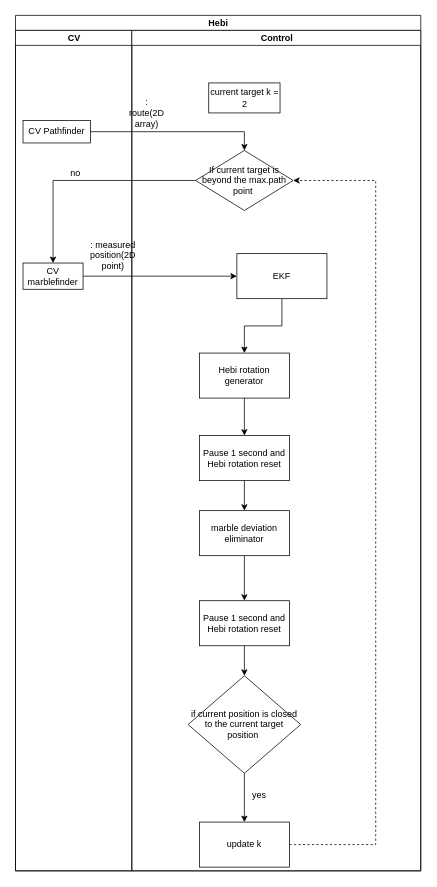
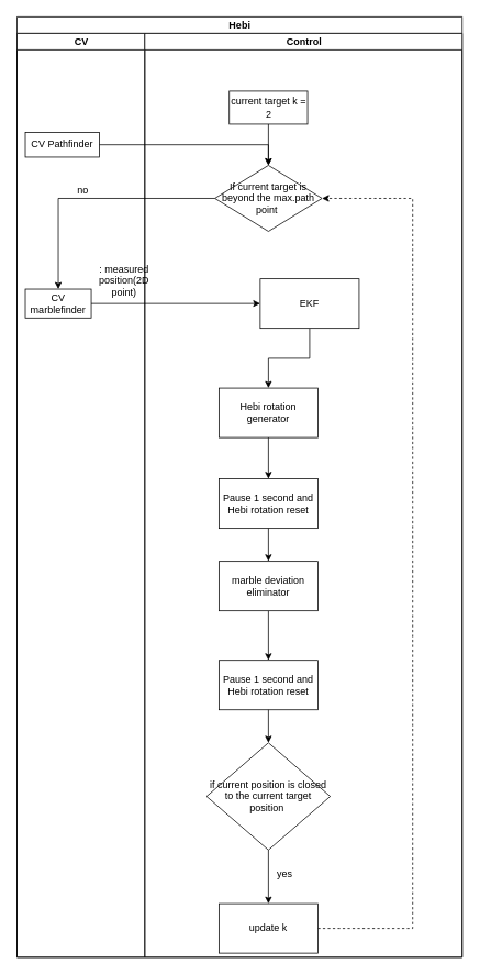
  <mxCell id="0" />
  <mxCell id="1" parent="0" />
  <mxCell id="2" value="Hebi" style="swimlane;html=1;childLayout=stackLayout;resizeParent=1;resizeParentMax=0;startSize=20;" vertex="1" parent="1"><mxGeometry x="20" y="20" width="540" height="1140" as="geometry" /></mxCell>
  <mxCell id="3" value="CV" style="swimlane;html=1;startSize=20;" vertex="1" parent="2"><mxGeometry y="20" width="155" height="1120" as="geometry" /></mxCell>
  <mxCell id="4" value="CV marblefinder" style="rounded=0;whiteSpace=wrap;html=1;" vertex="1" parent="3"><mxGeometry x="10" y="310" width="80" height="35" as="geometry" /></mxCell>
  <mxCell id="5" value="&lt;span&gt;CV Pathfinder&lt;/span&gt;" style="rounded=0;whiteSpace=wrap;html=1;" vertex="1" parent="3"><mxGeometry x="10" y="120" width="90" height="30" as="geometry" /></mxCell>
  <mxCell id="6" value="no" style="text;html=1;strokeColor=none;fillColor=none;align=center;verticalAlign=middle;whiteSpace=wrap;rounded=0;" vertex="1" parent="3"><mxGeometry x="60" y="180" width="40" height="20" as="geometry" /></mxCell>
  <mxCell id="7" value=": measured position(2D point)" style="text;html=1;strokeColor=none;fillColor=none;align=center;verticalAlign=middle;whiteSpace=wrap;rounded=0;" vertex="1" parent="3"><mxGeometry x="110" y="290" width="40" height="20" as="geometry" /></mxCell>
  <mxCell id="8" value="Control" style="swimlane;html=1;startSize=20;" vertex="1" parent="2"><mxGeometry x="155" y="20" width="385" height="1120" as="geometry" /></mxCell>
+ <mxCell id="9" style="edgeStyle=orthogonalEdgeStyle;rounded=0;orthogonalLoop=1;jettySize=auto;html=1;entryX=0.5;entryY=0;entryDx=0;entryDy=0;" edge="1" parent="8" source="18" target="17"><mxGeometry relative="1" as="geometry" /></mxCell>
  <mxCell id="10" style="edgeStyle=orthogonalEdgeStyle;rounded=0;orthogonalLoop=1;jettySize=auto;html=1;entryX=0.5;entryY=0;entryDx=0;entryDy=0;" edge="1" parent="8" source="16" target="15"><mxGeometry relative="1" as="geometry" /></mxCell>
  <mxCell id="11" style="edgeStyle=orthogonalEdgeStyle;rounded=0;orthogonalLoop=1;jettySize=auto;html=1;entryX=0.5;entryY=0;entryDx=0;entryDy=0;" edge="1" parent="8" source="21" target="13"><mxGeometry relative="1" as="geometry" /></mxCell>
- <mxCell id="12" value=": route(2D array)" style="text;html=1;strokeColor=none;fillColor=none;align=center;verticalAlign=middle;whiteSpace=wrap;rounded=0;" vertex="1" parent="8"><mxGeometry y="100" width="40" height="20" as="geometry" /></mxCell>
  <mxCell id="13" value="Pause 1 second and Hebi rotation reset" style="rounded=0;whiteSpace=wrap;html=1;" vertex="1" parent="8"><mxGeometry x="90" y="760" width="120" height="60" as="geometry" /></mxCell>
  <mxCell id="14" value="Pause 1 second and Hebi rotation reset" style="rounded=0;whiteSpace=wrap;html=1;" vertex="1" parent="8"><mxGeometry x="90" y="540" width="120" height="60" as="geometry" /></mxCell>
  <mxCell id="15" value="Hebi rotation generator" style="rounded=0;whiteSpace=wrap;html=1;" vertex="1" parent="8"><mxGeometry x="90" y="430" width="120" height="60" as="geometry" /></mxCell>
  <mxCell id="16" value="EKF" style="rounded=0;whiteSpace=wrap;html=1;" vertex="1" parent="8"><mxGeometry x="140" y="297.5" width="120" height="60" as="geometry" /></mxCell>
  <mxCell id="17" value="If current target is beyond the max.path point&amp;nbsp;" style="rhombus;whiteSpace=wrap;html=1;" vertex="1" parent="8"><mxGeometry x="85" y="160" width="130" height="80" as="geometry" /></mxCell>
  <mxCell id="18" value="current target k = 2" style="rounded=0;whiteSpace=wrap;html=1;" vertex="1" parent="8"><mxGeometry x="102.5" y="70" width="95" height="40" as="geometry" /></mxCell>
  <mxCell id="19" style="edgeStyle=orthogonalEdgeStyle;rounded=0;orthogonalLoop=1;jettySize=auto;html=1;entryX=0.5;entryY=0;entryDx=0;entryDy=0;exitX=0.5;exitY=1;exitDx=0;exitDy=0;" edge="1" parent="8" source="15" target="14"><mxGeometry relative="1" as="geometry"><mxPoint x="150" y="560" as="sourcePoint" /></mxGeometry></mxCell>
  <mxCell id="20" style="edgeStyle=orthogonalEdgeStyle;rounded=0;orthogonalLoop=1;jettySize=auto;html=1;entryX=0.5;entryY=0;entryDx=0;entryDy=0;" edge="1" parent="8" source="14" target="21"><mxGeometry relative="1" as="geometry" /></mxCell>
  <mxCell id="21" value="marble deviation eliminator" style="rounded=0;whiteSpace=wrap;html=1;" vertex="1" parent="8"><mxGeometry x="90" y="640" width="120" height="60" as="geometry" /></mxCell>
  <mxCell id="22" style="edgeStyle=orthogonalEdgeStyle;rounded=0;orthogonalLoop=1;jettySize=auto;html=1;" edge="1" parent="2" source="4" target="16"><mxGeometry relative="1" as="geometry" /></mxCell>
  <mxCell id="23" style="edgeStyle=orthogonalEdgeStyle;rounded=0;orthogonalLoop=1;jettySize=auto;html=1;" edge="1" parent="2" source="17" target="4"><mxGeometry relative="1" as="geometry" /></mxCell>
  <mxCell id="24" style="edgeStyle=orthogonalEdgeStyle;rounded=0;orthogonalLoop=1;jettySize=auto;html=1;entryX=0.5;entryY=0;entryDx=0;entryDy=0;" edge="1" parent="2" source="5" target="17"><mxGeometry relative="1" as="geometry" /></mxCell>
  <mxCell id="25" style="edgeStyle=orthogonalEdgeStyle;rounded=0;orthogonalLoop=1;jettySize=auto;html=1;entryX=0.5;entryY=0;entryDx=0;entryDy=0;" edge="1" parent="1" source="26" target="29"><mxGeometry relative="1" as="geometry" /></mxCell>
  <mxCell id="26" value="if current position is closed to the current target position&amp;nbsp;" style="rhombus;whiteSpace=wrap;html=1;" vertex="1" parent="1"><mxGeometry x="250" y="900" width="150" height="130" as="geometry" /></mxCell>
  <mxCell id="27" style="edgeStyle=orthogonalEdgeStyle;rounded=0;orthogonalLoop=1;jettySize=auto;html=1;entryX=0.5;entryY=0;entryDx=0;entryDy=0;" edge="1" parent="1" source="13" target="26"><mxGeometry relative="1" as="geometry" /></mxCell>
  <mxCell id="28" style="edgeStyle=orthogonalEdgeStyle;rounded=0;orthogonalLoop=1;jettySize=auto;html=1;entryX=1;entryY=0.5;entryDx=0;entryDy=0;dashed=1;" edge="1" parent="1" source="29" target="17"><mxGeometry relative="1" as="geometry"><mxPoint x="565" y="480" as="targetPoint" /><Array as="points"><mxPoint x="500" y="1125" /><mxPoint x="500" y="240" /></Array></mxGeometry></mxCell>
  <mxCell id="29" value="update k" style="rounded=0;whiteSpace=wrap;html=1;" vertex="1" parent="1"><mxGeometry x="265" y="1095" width="120" height="60" as="geometry" /></mxCell>
  <mxCell id="30" value="yes" style="text;html=1;strokeColor=none;fillColor=none;align=center;verticalAlign=middle;whiteSpace=wrap;rounded=0;" vertex="1" parent="1"><mxGeometry x="325" y="1050" width="40" height="20" as="geometry" /></mxCell>
